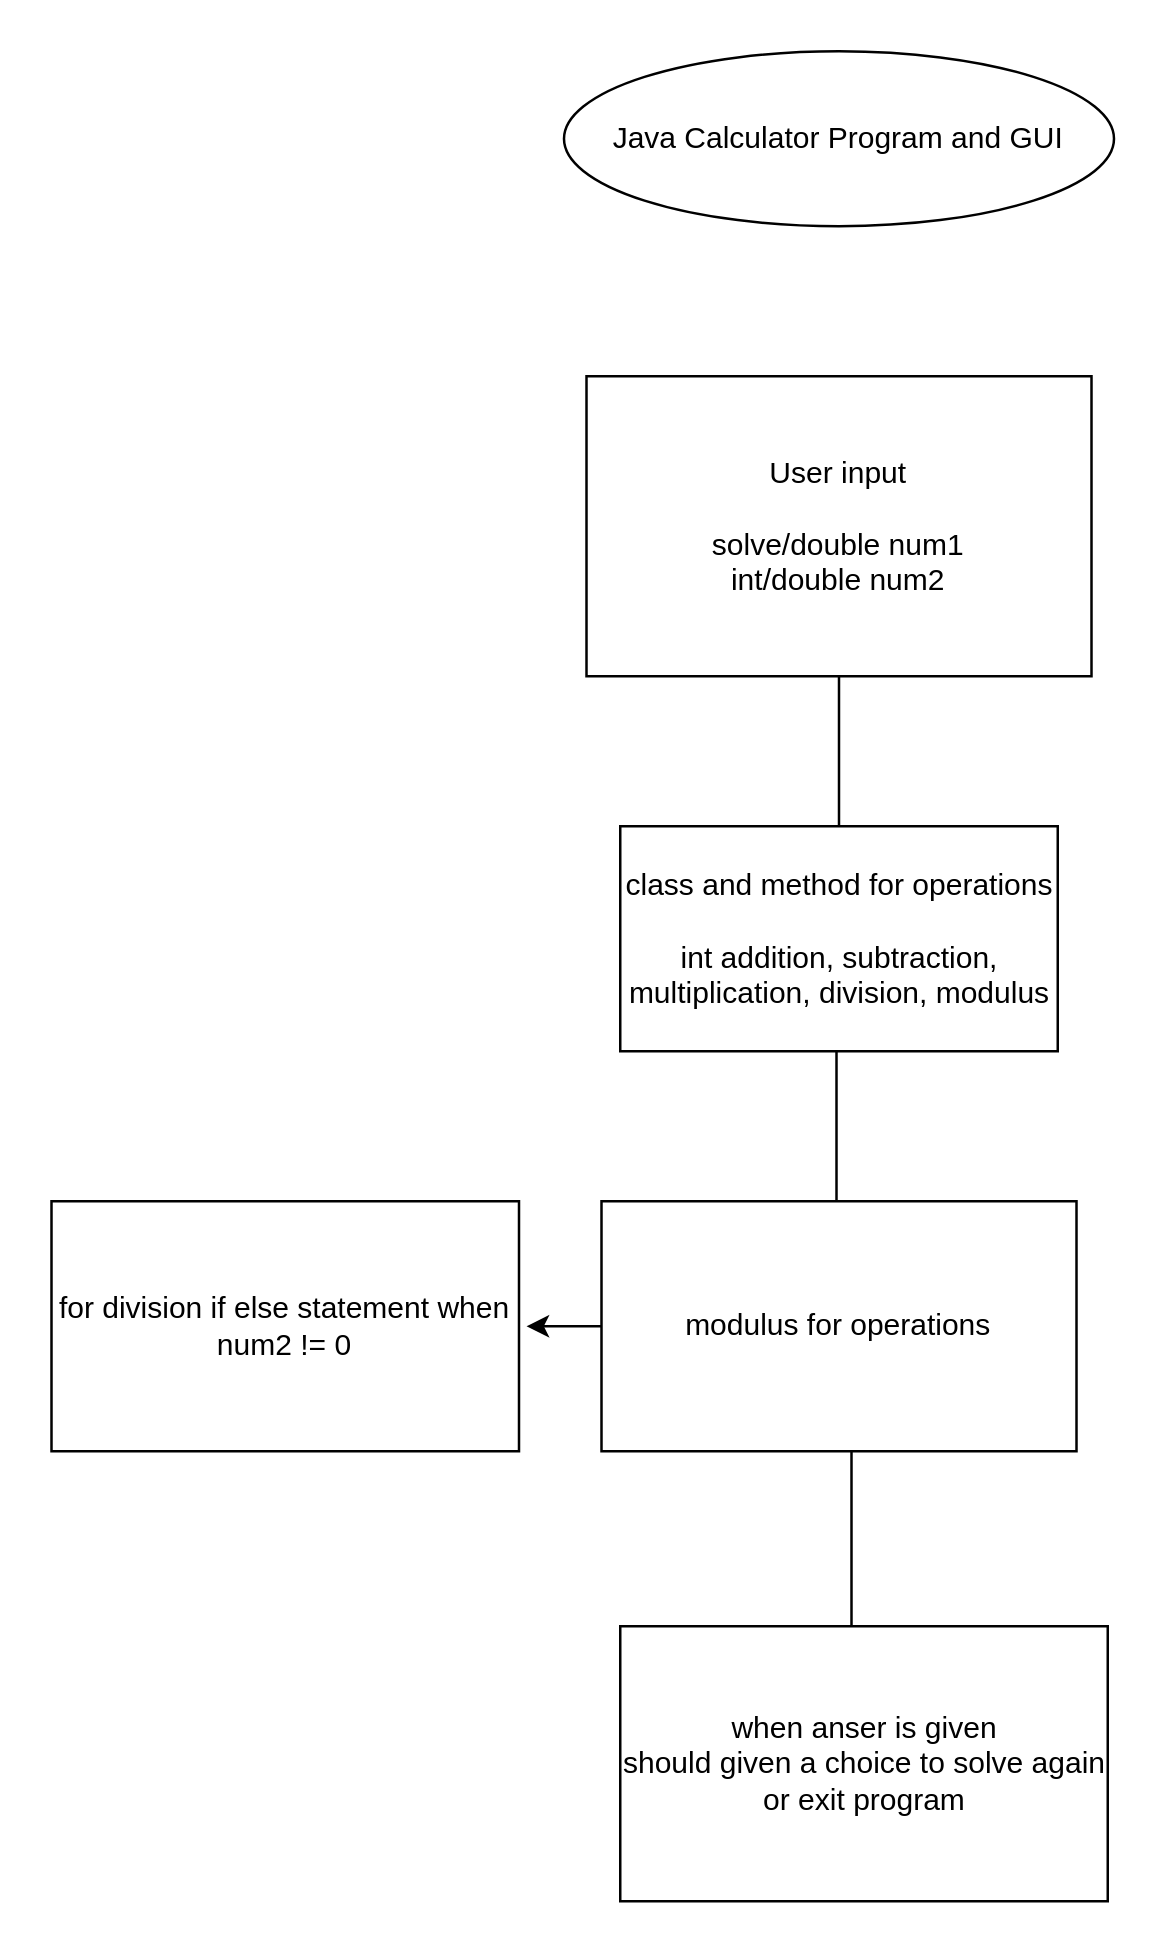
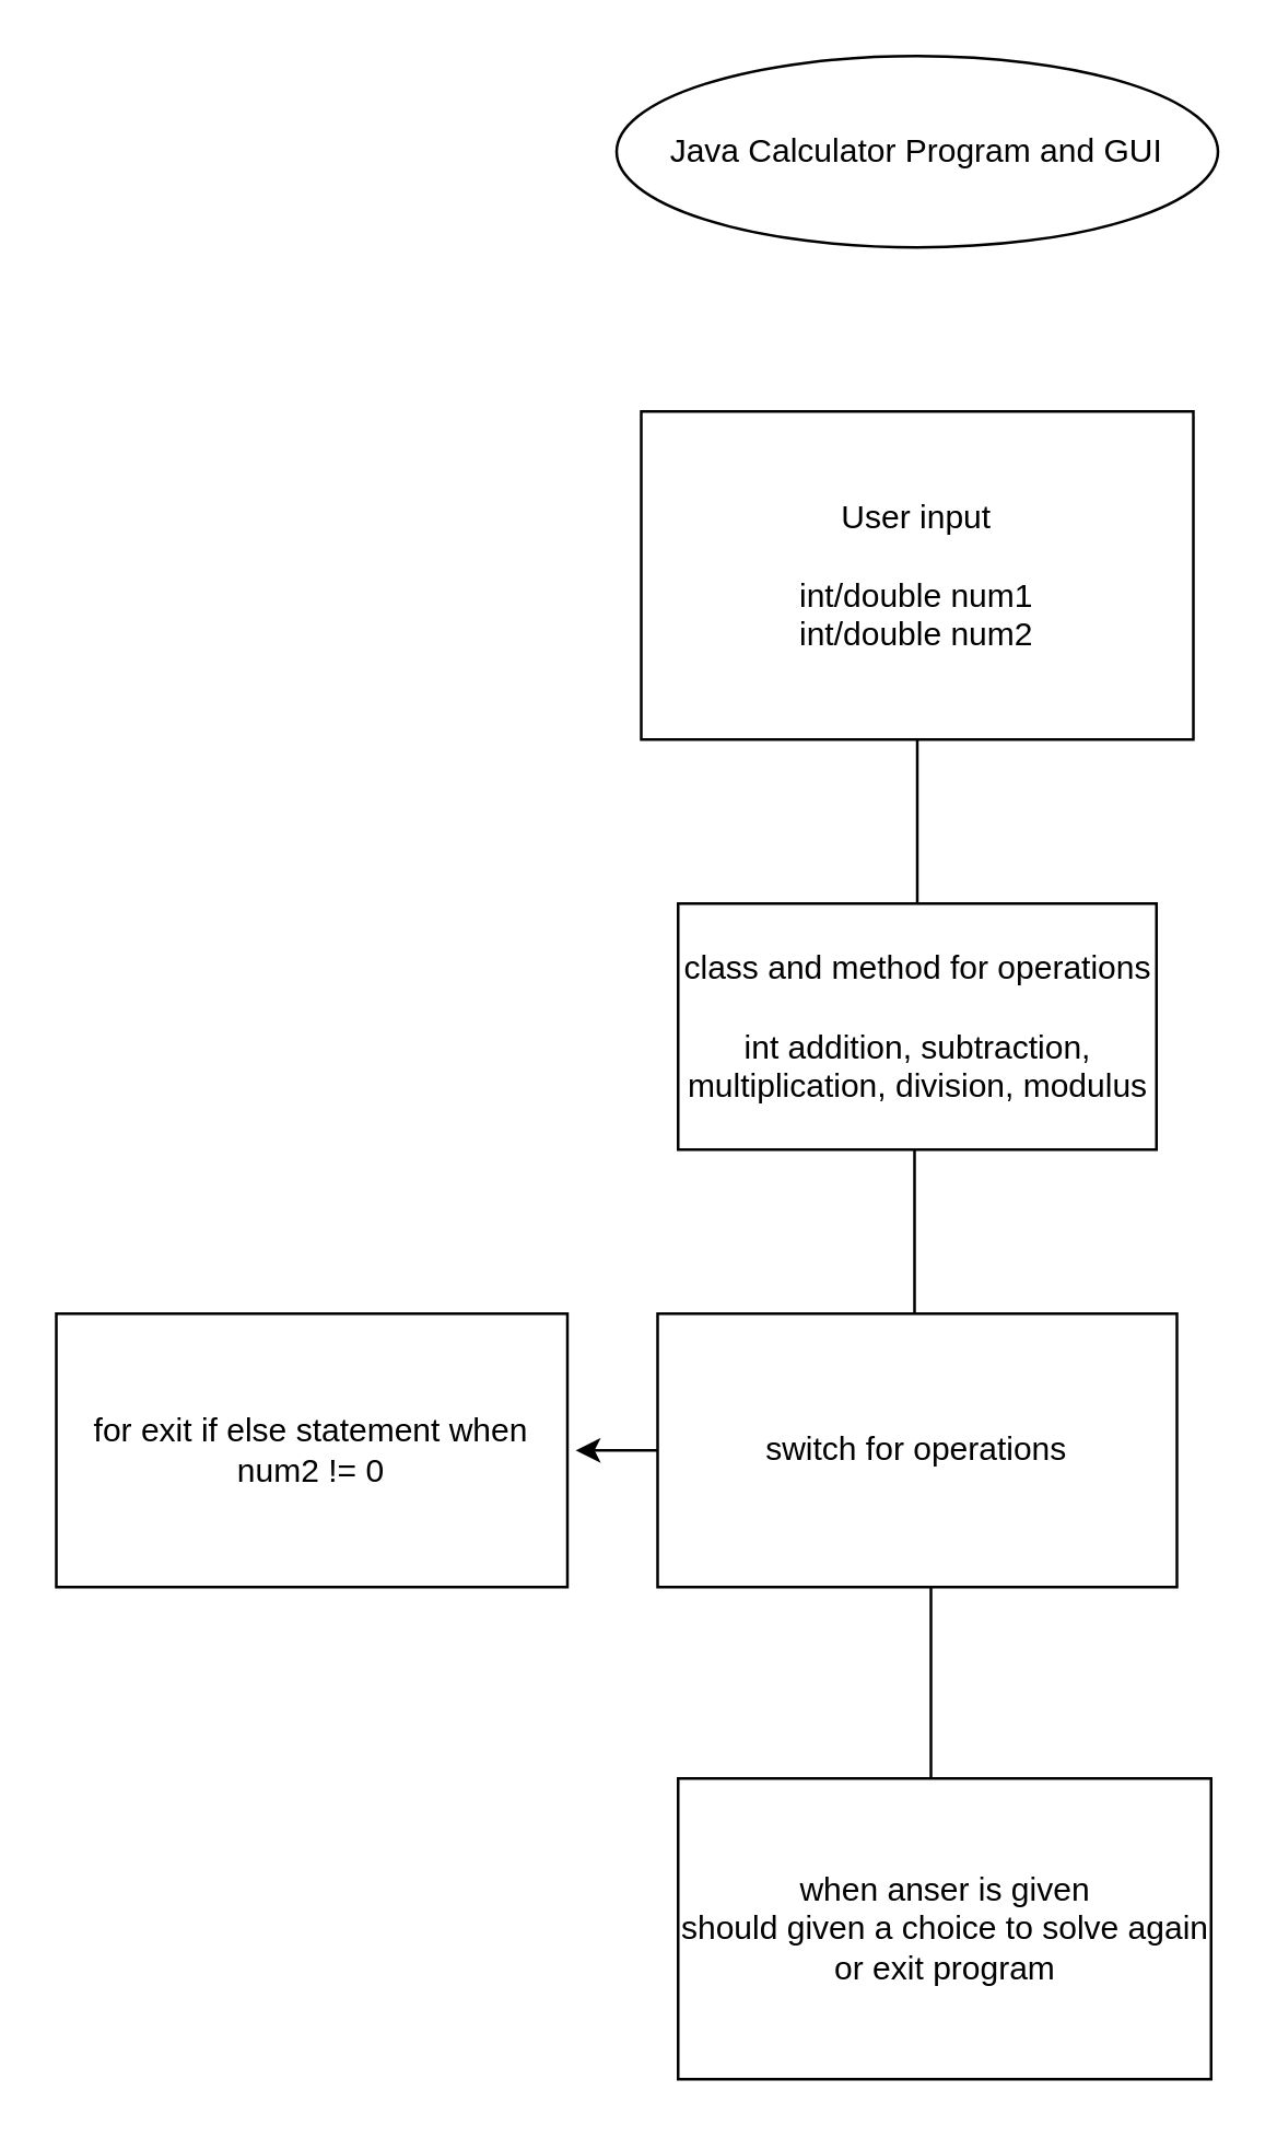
  <mxCell id="0" />
  <mxCell id="1" parent="0" />
  <mxCell id="2" value="Java Calculator Program and GUI" style="ellipse;whiteSpace=wrap;html=1;" vertex="1" parent="1"><mxGeometry x="225" y="20" width="220" height="70" as="geometry" /></mxCell>
- <mxCell id="3" value="User input&lt;br&gt;&lt;br&gt;solve/double num1&lt;br&gt;int/double num2" style="rounded=0;whiteSpace=wrap;html=1;" vertex="1" parent="1"><mxGeometry x="234" y="150" width="202" height="120" as="geometry" /></mxCell>
+ <mxCell id="3" value="User input&lt;br&gt;&lt;br&gt;int/double num1&lt;br&gt;int/double num2" style="rounded=0;whiteSpace=wrap;html=1;" vertex="1" parent="1"><mxGeometry x="234" y="150" width="202" height="120" as="geometry" /></mxCell>
  <mxCell id="4" value="class and method for operations&lt;br&gt;&lt;br&gt;int addition, subtraction, multiplication, division, modulus" style="rounded=0;whiteSpace=wrap;html=1;" vertex="1" parent="1"><mxGeometry x="247.5" y="330" width="175" height="90" as="geometry" /></mxCell>
- <mxCell id="5" value="for division if else statement when num2 != 0" style="rounded=0;whiteSpace=wrap;html=1;" vertex="1" parent="1"><mxGeometry x="20" y="480" width="187" height="100" as="geometry" /></mxCell>
+ <mxCell id="5" value="for exit if else statement when num2 != 0" style="rounded=0;whiteSpace=wrap;html=1;" vertex="1" parent="1"><mxGeometry x="20" y="480" width="187" height="100" as="geometry" /></mxCell>
  <mxCell id="6" value="" style="endArrow=none;html=1;entryX=0.5;entryY=1;entryDx=0;entryDy=0;exitX=0.5;exitY=0;exitDx=0;exitDy=0;" edge="1" parent="1" source="4" target="3"><mxGeometry width="50" height="50" relative="1" as="geometry"><mxPoint x="300" y="370" as="sourcePoint" /><mxPoint x="350" y="320" as="targetPoint" /></mxGeometry></mxCell>
  <mxCell id="7" value="" style="endArrow=none;html=1;entryX=0.5;entryY=1;entryDx=0;entryDy=0;exitX=0.5;exitY=0;exitDx=0;exitDy=0;" edge="1" parent="1"><mxGeometry width="50" height="50" relative="1" as="geometry"><mxPoint x="334" y="480" as="sourcePoint" /><mxPoint x="334" y="420" as="targetPoint" /></mxGeometry></mxCell>
  <mxCell id="8" value="" style="endArrow=none;html=1;" edge="1" parent="1"><mxGeometry width="50" height="50" relative="1" as="geometry"><mxPoint x="340" y="650" as="sourcePoint" /><mxPoint x="340" y="580" as="targetPoint" /></mxGeometry></mxCell>
  <mxCell id="9" style="edgeStyle=none;html=1;" edge="1" parent="1" source="10"><mxGeometry relative="1" as="geometry"><mxPoint x="210" y="530" as="targetPoint" /></mxGeometry></mxCell>
- <mxCell id="10" value="modulus for operations" style="rounded=0;whiteSpace=wrap;html=1;" vertex="1" parent="1"><mxGeometry x="240" y="480" width="190" height="100" as="geometry" /></mxCell>
+ <mxCell id="10" value="switch for operations" style="rounded=0;whiteSpace=wrap;html=1;" vertex="1" parent="1"><mxGeometry x="240" y="480" width="190" height="100" as="geometry" /></mxCell>
  <mxCell id="11" value="when anser is given&lt;br&gt;should given a choice to solve again or exit program&lt;br&gt;" style="rounded=0;whiteSpace=wrap;html=1;" vertex="1" parent="1"><mxGeometry x="247.5" y="650" width="195" height="110" as="geometry" /></mxCell>
